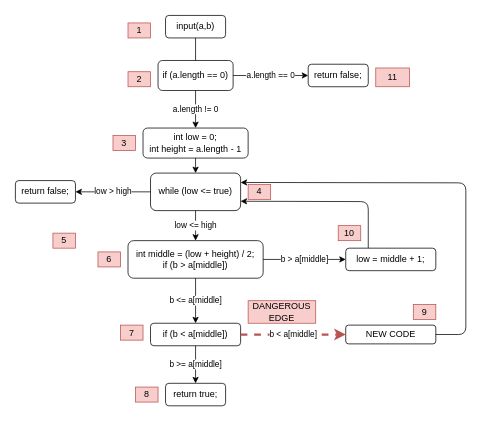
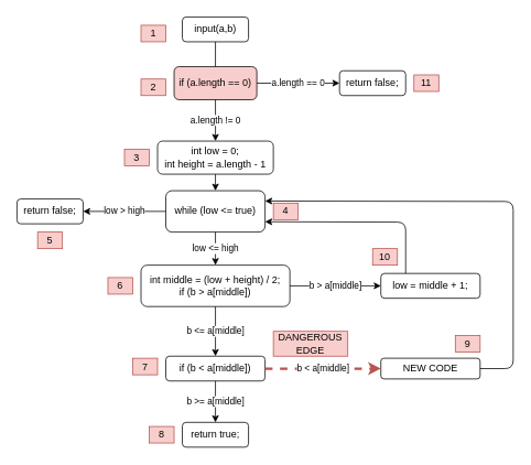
  <mxCell id="0" />
  <mxCell id="1" parent="0" />
  <mxCell id="2" value="input(a,b)" style="rounded=1;whiteSpace=wrap;html=1;" parent="1" vertex="1"><mxGeometry x="220" y="20" width="80" height="30" as="geometry" /></mxCell>
- <mxCell id="3" value="if (a.length == 0)" style="rounded=1;whiteSpace=wrap;html=1;" parent="1" vertex="1"><mxGeometry x="210" y="80" width="100" height="40" as="geometry" /></mxCell>
+ <mxCell id="3" value="if (a.length == 0)" style="rounded=1;whiteSpace=wrap;html=1;fillColor=#f8cecc;" parent="1" vertex="1"><mxGeometry x="210" y="80" width="100" height="40" as="geometry" /></mxCell>
  <mxCell id="4" value="return false;" style="rounded=1;whiteSpace=wrap;html=1;" parent="1" vertex="1"><mxGeometry x="410" y="85" width="80" height="30" as="geometry" /></mxCell>
  <mxCell id="5" value="int low = 0;&lt;br&gt;int height = a.length - 1" style="rounded=1;whiteSpace=wrap;html=1;" parent="1" vertex="1"><mxGeometry x="190" y="170" width="140" height="40" as="geometry" /></mxCell>
  <mxCell id="6" value="while (low &amp;lt;= true)" style="rounded=1;whiteSpace=wrap;html=1;" parent="1" vertex="1"><mxGeometry x="200" y="230" width="120" height="50" as="geometry" /></mxCell>
  <mxCell id="7" value="int middle = (low + height) / 2;&lt;br&gt;if (b &amp;gt; a[middle])" style="rounded=1;whiteSpace=wrap;html=1;" parent="1" vertex="1"><mxGeometry x="170" y="320" width="180" height="50" as="geometry" /></mxCell>
  <mxCell id="8" value="" style="endArrow=none;html=1;exitX=0.5;exitY=1;exitDx=0;exitDy=0;entryX=0.5;entryY=0;entryDx=0;entryDy=0;" parent="1" source="2" target="3" edge="1"><mxGeometry width="50" height="50" relative="1" as="geometry"><mxPoint x="200" y="300" as="sourcePoint" /><mxPoint x="250" y="250" as="targetPoint" /></mxGeometry></mxCell>
  <mxCell id="9" value="a.length == 0" style="endArrow=classic;html=1;exitX=1;exitY=0.5;exitDx=0;exitDy=0;entryX=0;entryY=0.5;entryDx=0;entryDy=0;" parent="1" source="3" target="4" edge="1"><mxGeometry width="50" height="50" relative="1" as="geometry"><mxPoint x="200" y="300" as="sourcePoint" /><mxPoint x="250" y="250" as="targetPoint" /></mxGeometry></mxCell>
  <mxCell id="10" value="a.length != 0" style="endArrow=classic;html=1;exitX=0.5;exitY=1;exitDx=0;exitDy=0;entryX=0.5;entryY=0;entryDx=0;entryDy=0;" parent="1" source="3" target="5" edge="1"><mxGeometry width="50" height="50" relative="1" as="geometry"><mxPoint x="200" y="300" as="sourcePoint" /><mxPoint x="250" y="250" as="targetPoint" /></mxGeometry></mxCell>
  <mxCell id="11" value="" style="endArrow=classic;html=1;exitX=0.5;exitY=1;exitDx=0;exitDy=0;entryX=0.5;entryY=0;entryDx=0;entryDy=0;" parent="1" source="5" target="6" edge="1"><mxGeometry width="50" height="50" relative="1" as="geometry"><mxPoint x="200" y="300" as="sourcePoint" /><mxPoint x="260" y="240" as="targetPoint" /></mxGeometry></mxCell>
  <mxCell id="12" value="low &amp;lt;= high" style="endArrow=classic;html=1;exitX=0.5;exitY=1;exitDx=0;exitDy=0;entryX=0.5;entryY=0;entryDx=0;entryDy=0;" parent="1" source="6" target="7" edge="1"><mxGeometry width="50" height="50" relative="1" as="geometry"><mxPoint x="200" y="300" as="sourcePoint" /><mxPoint x="250" y="250" as="targetPoint" /></mxGeometry></mxCell>
  <mxCell id="13" value="return false;" style="rounded=1;whiteSpace=wrap;html=1;" parent="1" vertex="1"><mxGeometry x="20" y="240" width="80" height="30" as="geometry" /></mxCell>
  <mxCell id="14" value="low &amp;gt; high" style="endArrow=classic;html=1;exitX=0;exitY=0.5;exitDx=0;exitDy=0;" parent="1" source="6" target="13" edge="1"><mxGeometry width="50" height="50" relative="1" as="geometry"><mxPoint x="210" y="300" as="sourcePoint" /><mxPoint x="260" y="250" as="targetPoint" /></mxGeometry></mxCell>
  <mxCell id="15" value="low = middle + 1;" style="rounded=1;whiteSpace=wrap;html=1;" parent="1" vertex="1"><mxGeometry x="460" y="330" width="120" height="30" as="geometry" /></mxCell>
  <mxCell id="16" value="b &amp;gt; a[middle]" style="endArrow=classic;html=1;exitX=1;exitY=0.5;exitDx=0;exitDy=0;entryX=0;entryY=0.5;entryDx=0;entryDy=0;" parent="1" source="7" target="15" edge="1"><mxGeometry width="50" height="50" relative="1" as="geometry"><mxPoint x="210" y="300" as="sourcePoint" /><mxPoint x="260" y="250" as="targetPoint" /></mxGeometry></mxCell>
  <mxCell id="17" value="if (b &amp;lt; a[middle])" style="rounded=1;whiteSpace=wrap;html=1;" parent="1" vertex="1"><mxGeometry x="200" y="430" width="120" height="30" as="geometry" /></mxCell>
  <mxCell id="18" value="b &amp;lt;= a[middle]" style="endArrow=classic;html=1;exitX=0.5;exitY=1;exitDx=0;exitDy=0;entryX=0.5;entryY=0;entryDx=0;entryDy=0;" parent="1" source="7" target="17" edge="1"><mxGeometry width="50" height="50" relative="1" as="geometry"><mxPoint x="360" y="390" as="sourcePoint" /><mxPoint x="410" y="340" as="targetPoint" /></mxGeometry></mxCell>
  <mxCell id="19" value="NEW CODE" style="rounded=1;whiteSpace=wrap;html=1;" parent="1" vertex="1"><mxGeometry x="460" y="432.5" width="120" height="25" as="geometry" /></mxCell>
  <mxCell id="20" value="b &amp;lt; a[middle]" style="endArrow=classic;html=1;exitX=1;exitY=0.5;exitDx=0;exitDy=0;entryX=0;entryY=0.5;entryDx=0;entryDy=0;fillColor=#f8cecc;strokeColor=#b85450;strokeWidth=3;dashed=1;" parent="1" source="17" target="19" edge="1"><mxGeometry width="50" height="50" relative="1" as="geometry"><mxPoint x="360" y="390" as="sourcePoint" /><mxPoint x="410" y="340" as="targetPoint" /></mxGeometry></mxCell>
  <mxCell id="21" value="return true;" style="rounded=1;whiteSpace=wrap;html=1;" parent="1" vertex="1"><mxGeometry x="220" y="510" width="80" height="30" as="geometry" /></mxCell>
  <mxCell id="22" value="b &amp;gt;= a[middle]" style="endArrow=classic;html=1;exitX=0.5;exitY=1;exitDx=0;exitDy=0;" parent="1" source="17" target="21" edge="1"><mxGeometry width="50" height="50" relative="1" as="geometry"><mxPoint x="360" y="390" as="sourcePoint" /><mxPoint x="410" y="340" as="targetPoint" /></mxGeometry></mxCell>
  <mxCell id="23" value="" style="endArrow=classic;html=1;exitX=0.25;exitY=0;exitDx=0;exitDy=0;entryX=1;entryY=0.75;entryDx=0;entryDy=0;" parent="1" source="15" target="6" edge="1"><mxGeometry width="50" height="50" relative="1" as="geometry"><mxPoint x="320" y="390" as="sourcePoint" /><mxPoint x="370" y="340" as="targetPoint" /><Array as="points"><mxPoint x="490" y="268" /></Array></mxGeometry></mxCell>
  <mxCell id="24" value="" style="endArrow=classic;html=1;exitX=1;exitY=0.5;exitDx=0;exitDy=0;entryX=1;entryY=0.25;entryDx=0;entryDy=0;" parent="1" source="19" target="6" edge="1"><mxGeometry width="50" height="50" relative="1" as="geometry"><mxPoint x="320" y="390" as="sourcePoint" /><mxPoint x="370" y="340" as="targetPoint" /><Array as="points"><mxPoint x="620" y="445" /><mxPoint x="620" y="243" /></Array></mxGeometry></mxCell>
  <mxCell id="25" value="DANGEROUS EDGE" style="text;html=1;strokeColor=#b85450;fillColor=#f8cecc;align=center;verticalAlign=middle;whiteSpace=wrap;rounded=0;" vertex="1" parent="1"><mxGeometry x="330" y="400" width="90" height="30" as="geometry" /></mxCell>
  <mxCell id="26" value="1" style="text;html=1;strokeColor=#b85450;fillColor=#f8cecc;align=center;verticalAlign=middle;whiteSpace=wrap;rounded=0;" vertex="1" parent="1"><mxGeometry x="170" y="30" width="30" height="20" as="geometry" /></mxCell>
  <mxCell id="27" value="2" style="text;html=1;strokeColor=#b85450;fillColor=#f8cecc;align=center;verticalAlign=middle;whiteSpace=wrap;rounded=0;" vertex="1" parent="1"><mxGeometry x="170" y="95" width="30" height="20" as="geometry" /></mxCell>
- <mxCell id="28" value="11" style="text;html=1;strokeColor=#b85450;fillColor=#f8cecc;align=center;verticalAlign=middle;whiteSpace=wrap;rounded=0;" vertex="1" parent="1"><mxGeometry x="500" y="90" width="45" height="25" as="geometry" /></mxCell>
+ <mxCell id="28" value="11" style="text;html=1;strokeColor=#b85450;fillColor=#f8cecc;align=center;verticalAlign=middle;whiteSpace=wrap;rounded=0;" vertex="1" parent="1"><mxGeometry x="500" y="90" width="30" height="20" as="geometry" /></mxCell>
  <mxCell id="29" value="3" style="text;html=1;strokeColor=#b85450;fillColor=#f8cecc;align=center;verticalAlign=middle;whiteSpace=wrap;rounded=0;" vertex="1" parent="1"><mxGeometry x="150" y="180" width="30" height="20" as="geometry" /></mxCell>
  <mxCell id="30" value="4" style="text;html=1;strokeColor=#b85450;fillColor=#f8cecc;align=center;verticalAlign=middle;whiteSpace=wrap;rounded=0;" vertex="1" parent="1"><mxGeometry x="330" y="245" width="30" height="20" as="geometry" /></mxCell>
- <mxCell id="31" value="5" style="text;html=1;strokeColor=#b85450;fillColor=#f8cecc;align=center;verticalAlign=middle;whiteSpace=wrap;rounded=0;" vertex="1" parent="1"><mxGeometry x="70" y="310" width="30" height="20" as="geometry" /></mxCell>
+ <mxCell id="31" value="5" style="text;html=1;strokeColor=#b85450;fillColor=#f8cecc;align=center;verticalAlign=middle;whiteSpace=wrap;rounded=0;" vertex="1" parent="1"><mxGeometry x="45" y="280" width="30" height="20" as="geometry" /></mxCell>
  <mxCell id="32" value="6" style="text;html=1;strokeColor=#b85450;fillColor=#f8cecc;align=center;verticalAlign=middle;whiteSpace=wrap;rounded=0;" vertex="1" parent="1"><mxGeometry x="130" y="335" width="30" height="20" as="geometry" /></mxCell>
  <mxCell id="33" value="7" style="text;html=1;strokeColor=#b85450;fillColor=#f8cecc;align=center;verticalAlign=middle;whiteSpace=wrap;rounded=0;" vertex="1" parent="1"><mxGeometry x="160" y="432.5" width="30" height="20" as="geometry" /></mxCell>
  <mxCell id="34" value="8" style="text;html=1;strokeColor=#b85450;fillColor=#f8cecc;align=center;verticalAlign=middle;whiteSpace=wrap;rounded=0;" vertex="1" parent="1"><mxGeometry x="180" y="515" width="30" height="20" as="geometry" /></mxCell>
  <mxCell id="35" value="9" style="text;html=1;strokeColor=#b85450;fillColor=#f8cecc;align=center;verticalAlign=middle;whiteSpace=wrap;rounded=0;" vertex="1" parent="1"><mxGeometry x="550" y="405" width="30" height="20" as="geometry" /></mxCell>
  <mxCell id="36" value="10" style="text;html=1;strokeColor=#b85450;fillColor=#f8cecc;align=center;verticalAlign=middle;whiteSpace=wrap;rounded=0;" vertex="1" parent="1"><mxGeometry x="450" y="300" width="30" height="20" as="geometry" /></mxCell>
